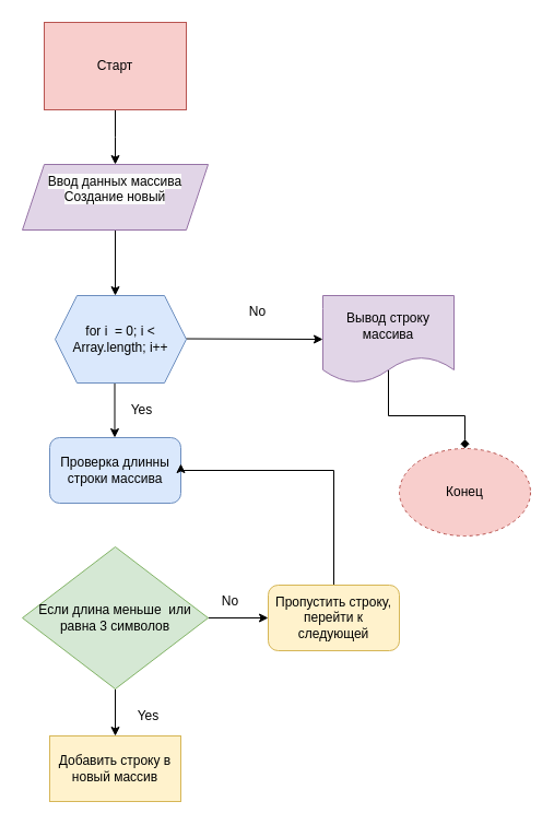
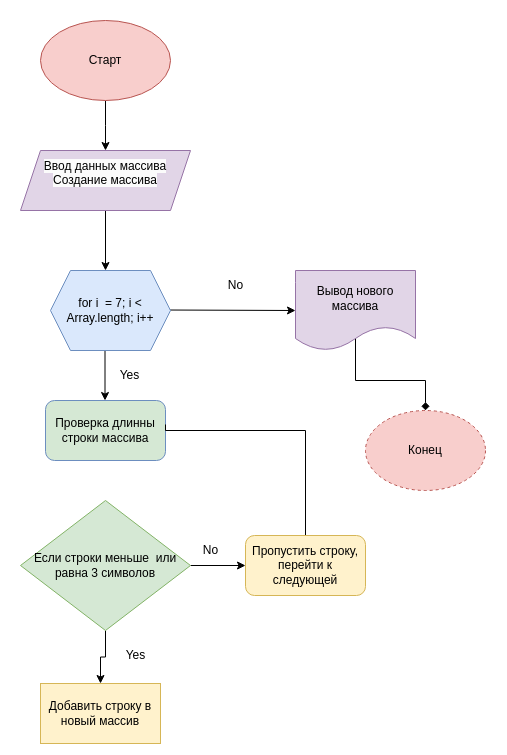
  <mxCell id="0" />
  <mxCell id="1" parent="0" />
  <mxCell id="2" style="edgeStyle=orthogonalEdgeStyle;rounded=0;orthogonalLoop=1;jettySize=auto;html=1;entryX=0.5;entryY=0;entryDx=0;entryDy=0;" edge="1" parent="1" source="3"><mxGeometry relative="1" as="geometry"><mxPoint x="105" y="150" as="targetPoint" /></mxGeometry></mxCell>
- <mxCell id="3" value="Старт" style="whiteSpace=wrap;html=1;fillColor=#f8cecc;strokeColor=#b85450;rounded=0;" vertex="1" parent="1"><mxGeometry x="40" y="20" width="130" height="80" as="geometry" /></mxCell>
+ <mxCell id="3" value="Старт" style="ellipse;whiteSpace=wrap;html=1;fillColor=#f8cecc;strokeColor=#b85450;" vertex="1" parent="1"><mxGeometry x="40" y="20" width="130" height="80" as="geometry" /></mxCell>
  <mxCell id="4" style="edgeStyle=orthogonalEdgeStyle;rounded=0;orthogonalLoop=1;jettySize=auto;html=1;exitX=0.5;exitY=1;exitDx=0;exitDy=0;" edge="1" parent="1"><mxGeometry relative="1" as="geometry"><mxPoint x="105" y="210" as="sourcePoint" /><mxPoint x="105" y="270" as="targetPoint" /></mxGeometry></mxCell>
- <mxCell id="5" value="Проверка длинны строки массива" style="rounded=1;whiteSpace=wrap;html=1;fillColor=#dae8fc;strokeColor=#6c8ebf;" vertex="1" parent="1"><mxGeometry x="45" y="400" width="120" height="60" as="geometry" /></mxCell>
- <mxCell id="6" value="Добавить строку в новый массив" style="rounded=0;whiteSpace=wrap;html=1;fillColor=#fff2cc;strokeColor=#d6b656;" vertex="1" parent="1"><mxGeometry x="45" y="673" width="120" height="60" as="geometry" /></mxCell>
- <mxCell id="7" style="edgeStyle=orthogonalEdgeStyle;rounded=0;orthogonalLoop=1;jettySize=auto;html=1;entryX=1;entryY=0.4;entryDx=0;entryDy=0;entryPerimeter=0;" edge="1" parent="1" source="8" target="5"><mxGeometry relative="1" as="geometry"><Array as="points"><mxPoint x="305" y="430" /><mxPoint x="165" y="430" /></Array></mxGeometry></mxCell>
+ <mxCell id="5" value="Проверка длинны строки массива" style="rounded=1;whiteSpace=wrap;html=1;fillColor=#d5e8d4;strokeColor=#6c8ebf;" vertex="1" parent="1"><mxGeometry x="45" y="400" width="120" height="60" as="geometry" /></mxCell>
+ <mxCell id="6" value="Добавить строку в новый массив" style="rounded=0;whiteSpace=wrap;html=1;fillColor=#fff2cc;strokeColor=#d6b656;" vertex="1" parent="1"><mxGeometry x="40" y="683" width="120" height="60" as="geometry" /></mxCell>
+ <mxCell id="7" style="edgeStyle=orthogonalEdgeStyle;rounded=0;orthogonalLoop=1;jettySize=auto;html=1;entryX=1;entryY=0.4;entryDx=0;entryDy=0;entryPerimeter=0;endArrow=none;" edge="1" parent="1" source="8" target="5"><mxGeometry relative="1" as="geometry"><Array as="points"><mxPoint x="305" y="430" /><mxPoint x="165" y="430" /></Array></mxGeometry></mxCell>
  <mxCell id="8" value="Пропустить строку, перейти к следующей" style="whiteSpace=wrap;html=1;fillColor=#fff2cc;strokeColor=#d6b656;rounded=1;" vertex="1" parent="1"><mxGeometry x="245" y="535" width="120" height="60" as="geometry" /></mxCell>
  <mxCell id="9" style="edgeStyle=orthogonalEdgeStyle;rounded=0;orthogonalLoop=1;jettySize=auto;html=1;" edge="1" parent="1"><mxGeometry relative="1" as="geometry"><mxPoint x="104.5" y="400" as="targetPoint" /><mxPoint x="104.5" y="350" as="sourcePoint" /></mxGeometry></mxCell>
  <mxCell id="10" style="edgeStyle=orthogonalEdgeStyle;rounded=0;orthogonalLoop=1;jettySize=auto;html=1;exitX=1;exitY=0.5;exitDx=0;exitDy=0;entryX=0;entryY=0.5;entryDx=0;entryDy=0;" edge="1" parent="1" target="18"><mxGeometry relative="1" as="geometry"><mxPoint x="325" y="309.5" as="targetPoint" /><mxPoint x="165" y="309.5" as="sourcePoint" /></mxGeometry></mxCell>
  <mxCell id="11" style="edgeStyle=orthogonalEdgeStyle;rounded=0;orthogonalLoop=1;jettySize=auto;html=1;entryX=0.5;entryY=0;entryDx=0;entryDy=0;" edge="1" parent="1" source="13" target="6"><mxGeometry relative="1" as="geometry" /></mxCell>
  <mxCell id="12" style="edgeStyle=orthogonalEdgeStyle;rounded=0;orthogonalLoop=1;jettySize=auto;html=1;exitX=1;exitY=0.5;exitDx=0;exitDy=0;entryX=0;entryY=0.5;entryDx=0;entryDy=0;" edge="1" parent="1" source="13" target="8"><mxGeometry relative="1" as="geometry" /></mxCell>
- <mxCell id="13" value="Если длина меньше&amp;nbsp; или &lt;br&gt;равна 3 символов" style="rhombus;whiteSpace=wrap;html=1;fillColor=#d5e8d4;strokeColor=#82b366;" vertex="1" parent="1"><mxGeometry x="20" y="500" width="170" height="130" as="geometry" /></mxCell>
+ <mxCell id="13" value="Если строки меньше&amp;nbsp; или &lt;br&gt;равна 3 символов" style="rhombus;whiteSpace=wrap;html=1;fillColor=#d5e8d4;strokeColor=#82b366;" vertex="1" parent="1"><mxGeometry x="20" y="500" width="170" height="130" as="geometry" /></mxCell>
  <mxCell id="14" value="No" style="text;html=1;align=center;verticalAlign=middle;resizable=0;points=[];autosize=1;strokeColor=none;fillColor=none;" vertex="1" parent="1"><mxGeometry x="190" y="535" width="40" height="30" as="geometry" /></mxCell>
  <mxCell id="15" value="Yes" style="text;html=1;align=center;verticalAlign=middle;resizable=0;points=[];autosize=1;strokeColor=none;fillColor=none;" vertex="1" parent="1"><mxGeometry x="115" y="640" width="40" height="30" as="geometry" /></mxCell>
- <mxCell id="16" value="&#10;&lt;span style=&quot;color: rgb(0, 0, 0); font-family: Helvetica; font-size: 12px; font-style: normal; font-variant-ligatures: normal; font-variant-caps: normal; font-weight: 400; letter-spacing: normal; orphans: 2; text-align: center; text-indent: 0px; text-transform: none; widows: 2; word-spacing: 0px; -webkit-text-stroke-width: 0px; background-color: rgb(251, 251, 251); text-decoration-thickness: initial; text-decoration-style: initial; text-decoration-color: initial; float: none; display: inline !important;&quot;&gt;Ввод данных массива&lt;/span&gt;&lt;br style=&quot;border-color: var(--border-color); color: rgb(0, 0, 0); font-family: Helvetica; font-size: 12px; font-style: normal; font-variant-ligatures: normal; font-variant-caps: normal; font-weight: 400; letter-spacing: normal; orphans: 2; text-align: center; text-indent: 0px; text-transform: none; widows: 2; word-spacing: 0px; -webkit-text-stroke-width: 0px; background-color: rgb(251, 251, 251); text-decoration-thickness: initial; text-decoration-style: initial; text-decoration-color: initial;&quot;&gt;&lt;span style=&quot;color: rgb(0, 0, 0); font-family: Helvetica; font-size: 12px; font-style: normal; font-variant-ligatures: normal; font-variant-caps: normal; font-weight: 400; letter-spacing: normal; orphans: 2; text-align: center; text-indent: 0px; text-transform: none; widows: 2; word-spacing: 0px; -webkit-text-stroke-width: 0px; background-color: rgb(251, 251, 251); text-decoration-thickness: initial; text-decoration-style: initial; text-decoration-color: initial; float: none; display: inline !important;&quot;&gt;Создание новый&lt;/span&gt;&#10;&#10;" style="shape=parallelogram;perimeter=parallelogramPerimeter;whiteSpace=wrap;html=1;fixedSize=1;fillColor=#e1d5e7;strokeColor=#9673a6;" vertex="1" parent="1"><mxGeometry x="20" y="150" width="170" height="60" as="geometry" /></mxCell>
+ <mxCell id="16" value="&#10;&lt;span style=&quot;color: rgb(0, 0, 0); font-family: Helvetica; font-size: 12px; font-style: normal; font-variant-ligatures: normal; font-variant-caps: normal; font-weight: 400; letter-spacing: normal; orphans: 2; text-align: center; text-indent: 0px; text-transform: none; widows: 2; word-spacing: 0px; -webkit-text-stroke-width: 0px; background-color: rgb(251, 251, 251); text-decoration-thickness: initial; text-decoration-style: initial; text-decoration-color: initial; float: none; display: inline !important;&quot;&gt;Ввод данных массива&lt;/span&gt;&lt;br style=&quot;border-color: var(--border-color); color: rgb(0, 0, 0); font-family: Helvetica; font-size: 12px; font-style: normal; font-variant-ligatures: normal; font-variant-caps: normal; font-weight: 400; letter-spacing: normal; orphans: 2; text-align: center; text-indent: 0px; text-transform: none; widows: 2; word-spacing: 0px; -webkit-text-stroke-width: 0px; background-color: rgb(251, 251, 251); text-decoration-thickness: initial; text-decoration-style: initial; text-decoration-color: initial;&quot;&gt;&lt;span style=&quot;color: rgb(0, 0, 0); font-family: Helvetica; font-size: 12px; font-style: normal; font-variant-ligatures: normal; font-variant-caps: normal; font-weight: 400; letter-spacing: normal; orphans: 2; text-align: center; text-indent: 0px; text-transform: none; widows: 2; word-spacing: 0px; -webkit-text-stroke-width: 0px; background-color: rgb(251, 251, 251); text-decoration-thickness: initial; text-decoration-style: initial; text-decoration-color: initial; float: none; display: inline !important;&quot;&gt;Создание массива&lt;/span&gt;&#10;&#10;" style="shape=parallelogram;perimeter=parallelogramPerimeter;whiteSpace=wrap;html=1;fixedSize=1;fillColor=#e1d5e7;strokeColor=#9673a6;" vertex="1" parent="1"><mxGeometry x="20" y="150" width="170" height="60" as="geometry" /></mxCell>
  <mxCell id="17" style="edgeStyle=orthogonalEdgeStyle;rounded=0;orthogonalLoop=1;jettySize=auto;html=1;exitX=0.5;exitY=0.813;exitDx=0;exitDy=0;exitPerimeter=0;endArrow=diamond;" edge="1" parent="1" source="18" target="19"><mxGeometry relative="1" as="geometry"><mxPoint x="425" y="430" as="targetPoint" /><Array as="points"><mxPoint x="355" y="380" /><mxPoint x="425" y="380" /></Array></mxGeometry></mxCell>
- <mxCell id="18" value="Вывод строку массива" style="shape=document;whiteSpace=wrap;html=1;boundedLbl=1;fillColor=#e1d5e7;strokeColor=#9673a6;" vertex="1" parent="1"><mxGeometry x="295" y="270" width="120" height="80" as="geometry" /></mxCell>
+ <mxCell id="18" value="Вывод нового массива" style="shape=document;whiteSpace=wrap;html=1;boundedLbl=1;fillColor=#e1d5e7;strokeColor=#9673a6;" vertex="1" parent="1"><mxGeometry x="295" y="270" width="120" height="80" as="geometry" /></mxCell>
  <mxCell id="19" value="Конец" style="ellipse;whiteSpace=wrap;html=1;fillColor=#f8cecc;strokeColor=#b85450;dashed=1;" vertex="1" parent="1"><mxGeometry x="365" y="410" width="120" height="80" as="geometry" /></mxCell>
  <mxCell id="20" value="No" style="text;html=1;align=center;verticalAlign=middle;resizable=0;points=[];autosize=1;strokeColor=none;fillColor=none;" vertex="1" parent="1"><mxGeometry x="215" y="270" width="40" height="30" as="geometry" /></mxCell>
  <mxCell id="21" value="Yes" style="text;html=1;align=center;verticalAlign=middle;resizable=0;points=[];autosize=1;strokeColor=none;fillColor=none;" vertex="1" parent="1"><mxGeometry x="109" y="360" width="40" height="30" as="geometry" /></mxCell>
- <mxCell id="22" value="for i&amp;nbsp; = 0; i &amp;lt; Array.length; i++" style="shape=hexagon;perimeter=hexagonPerimeter2;whiteSpace=wrap;html=1;fixedSize=1;fillColor=#dae8fc;strokeColor=#6c8ebf;" vertex="1" parent="1"><mxGeometry x="50" y="270" width="120" height="80" as="geometry" /></mxCell>
+ <mxCell id="22" value="for i&amp;nbsp; = 7; i &amp;lt; Array.length; i++" style="shape=hexagon;perimeter=hexagonPerimeter2;whiteSpace=wrap;html=1;fixedSize=1;fillColor=#dae8fc;strokeColor=#6c8ebf;" vertex="1" parent="1"><mxGeometry x="50" y="270" width="120" height="80" as="geometry" /></mxCell>
